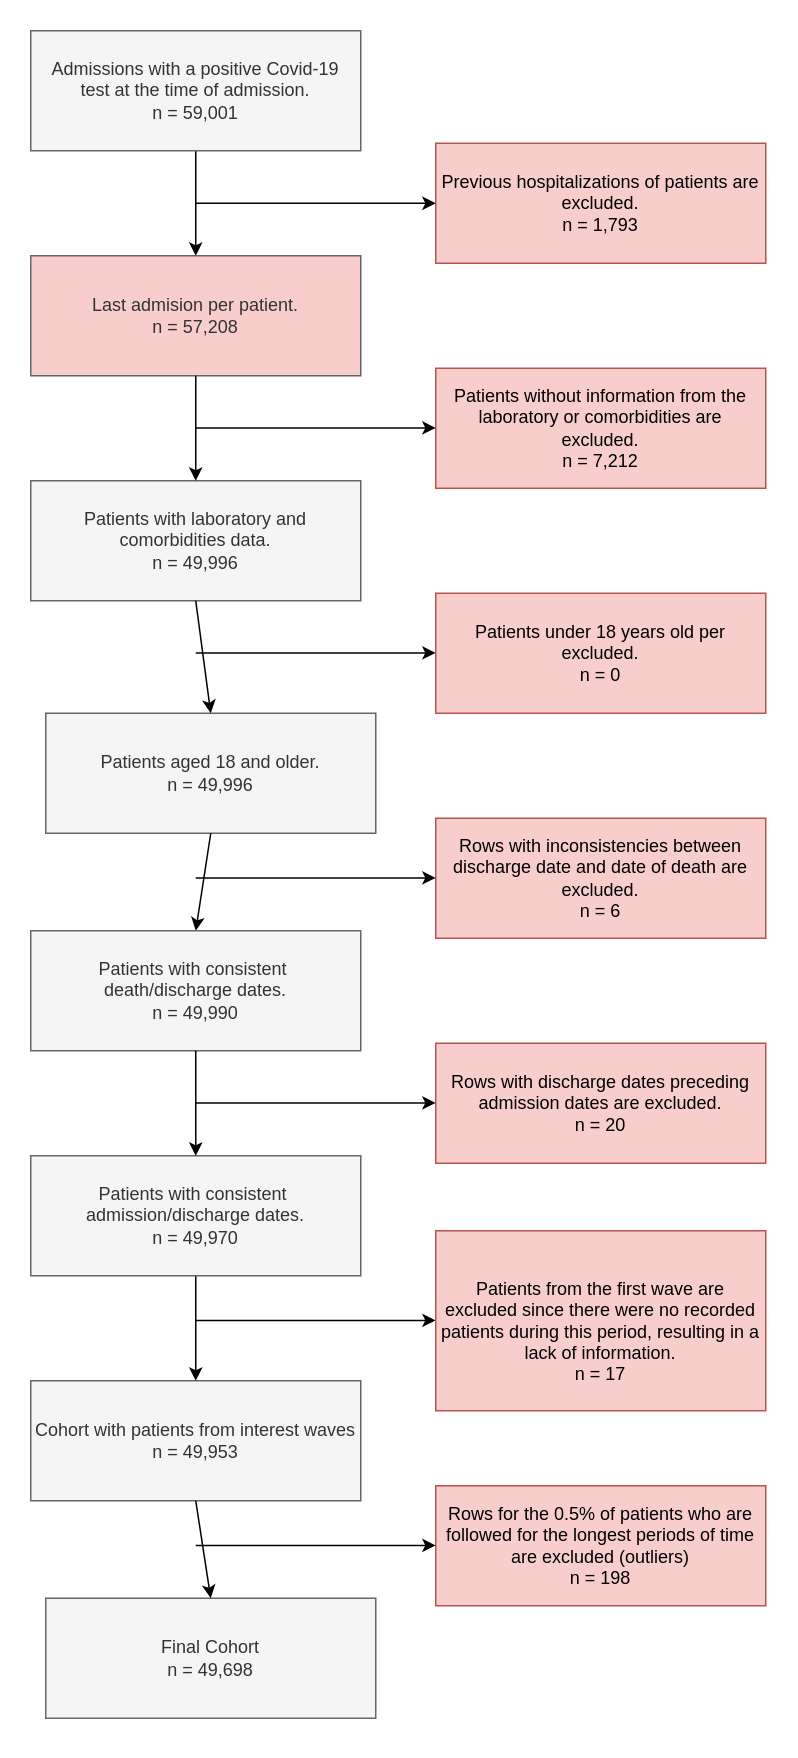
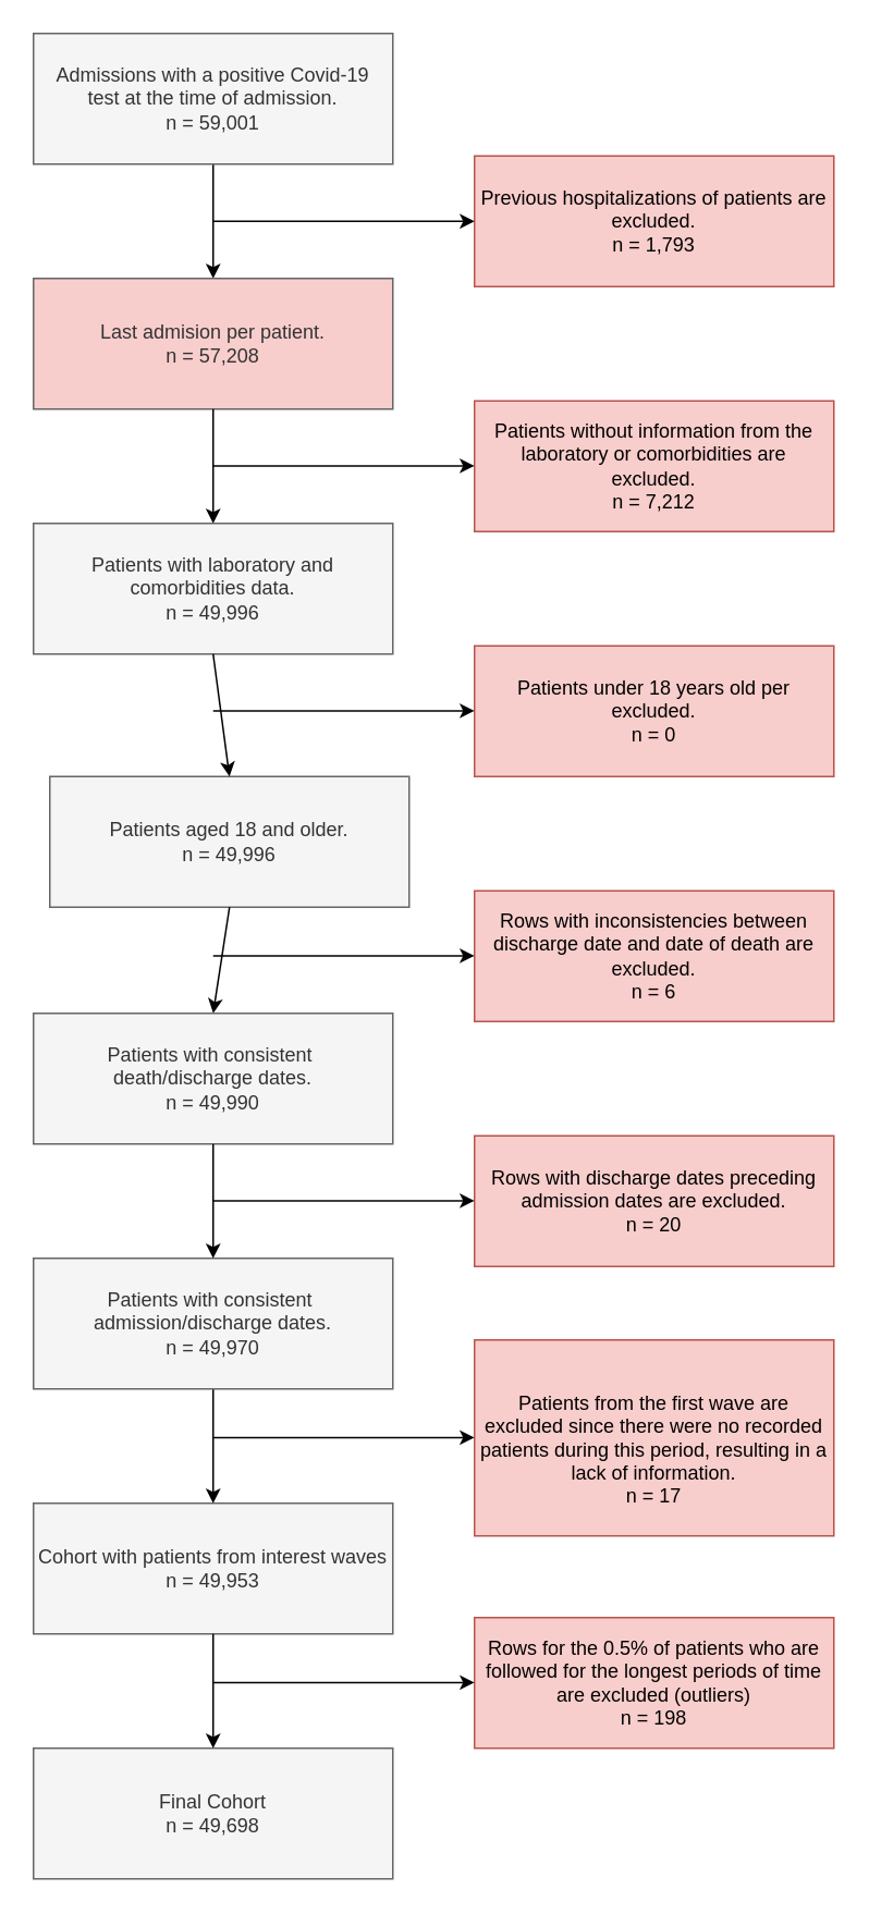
  <mxCell id="0" />
  <mxCell id="1" parent="0" />
  <mxCell id="2" value="Previous hospitalizations of patients are excluded.&lt;br&gt;n = 1,793" style="rounded=0;whiteSpace=wrap;html=1;fillColor=#f8cecc;strokeColor=#b85450;spacing=4;" parent="1" vertex="1"><mxGeometry x="290" y="95" width="220" height="80" as="geometry" /></mxCell>
  <mxCell id="3" value="Patients with laboratory and comorbidities data.&lt;br&gt;n = 49,996" style="rounded=0;whiteSpace=wrap;html=1;fillColor=#f5f5f5;fontColor=#333333;strokeColor=#666666;spacing=4;" parent="1" vertex="1"><mxGeometry x="20" y="320" width="220" height="80" as="geometry" /></mxCell>
  <mxCell id="4" value="Patients without information from the laboratory or comorbidities are excluded.&lt;br&gt;n = 7,212" style="rounded=0;whiteSpace=wrap;html=1;fillColor=#f8cecc;strokeColor=#b85450;spacing=4;" parent="1" vertex="1"><mxGeometry x="290" y="245" width="220" height="80" as="geometry" /></mxCell>
  <mxCell id="5" value="Patients aged 18 and older.&lt;br&gt;n = 49,996" style="rounded=0;whiteSpace=wrap;html=1;fillColor=#f5f5f5;fontColor=#333333;strokeColor=#666666;spacing=4;" parent="1" vertex="1"><mxGeometry x="30" y="475" width="220" height="80" as="geometry" /></mxCell>
  <mxCell id="6" value="Patients under 18 years old per excluded.&lt;br&gt;n = 0" style="rounded=0;whiteSpace=wrap;html=1;fillColor=#f8cecc;strokeColor=#b85450;spacing=4;" parent="1" vertex="1"><mxGeometry x="290" y="395" width="220" height="80" as="geometry" /></mxCell>
  <mxCell id="7" value="Rows with inconsistencies between discharge date and date of death are excluded.&lt;br&gt;n = 6" style="rounded=0;whiteSpace=wrap;html=1;fillColor=#f8cecc;strokeColor=#b85450;spacing=4;" parent="1" vertex="1"><mxGeometry x="290" y="545" width="220" height="80" as="geometry" /></mxCell>
  <mxCell id="8" value="Rows with discharge dates preceding admission dates are excluded.&lt;br&gt;n = 20" style="rounded=0;whiteSpace=wrap;html=1;fillColor=#f8cecc;strokeColor=#b85450;spacing=4;" parent="1" vertex="1"><mxGeometry x="290" y="695" width="220" height="80" as="geometry" /></mxCell>
  <mxCell id="9" value="Cohort with patients from interest waves&lt;br&gt;n = 49,953" style="rounded=0;whiteSpace=wrap;html=1;fillColor=#f5f5f5;fontColor=#333333;strokeColor=#666666;spacing=4;" parent="1" vertex="1"><mxGeometry x="20" y="920" width="220" height="80" as="geometry" /></mxCell>
  <mxCell id="10" value="" style="endArrow=classic;html=1;rounded=0;exitX=0.5;exitY=1;exitDx=0;exitDy=0;entryX=0.5;entryY=0;entryDx=0;entryDy=0;" parent="1" source="11" target="12" edge="1"><mxGeometry width="50" height="50" relative="1" as="geometry"><mxPoint x="190" y="450" as="sourcePoint" /><mxPoint x="130" y="160" as="targetPoint" /></mxGeometry></mxCell>
  <mxCell id="11" value="Admissions with a positive Covid-19 test at the time of admission.&lt;br/&gt;n = 59,001" style="rounded=0;whiteSpace=wrap;html=1;fillColor=#f5f5f5;fontColor=#333333;strokeColor=#666666;spacing=4;" parent="1" vertex="1"><mxGeometry x="20" y="20" width="220" height="80" as="geometry" /></mxCell>
  <mxCell id="12" value="Last admision per patient. &lt;br&gt;n = 57,208" style="rounded=0;whiteSpace=wrap;html=1;fillColor=#f8cecc;fontColor=#333333;strokeColor=#666666;spacing=4;" parent="1" vertex="1"><mxGeometry x="20" y="170" width="220" height="80" as="geometry" /></mxCell>
  <mxCell id="13" value="" style="endArrow=classic;html=1;rounded=0;exitX=0.5;exitY=1;exitDx=0;exitDy=0;entryX=0.5;entryY=0;entryDx=0;entryDy=0;" parent="1" source="12" target="3" edge="1"><mxGeometry width="50" height="50" relative="1" as="geometry"><mxPoint x="140" y="110" as="sourcePoint" /><mxPoint x="140" y="180" as="targetPoint" /></mxGeometry></mxCell>
  <mxCell id="14" value="" style="endArrow=classic;html=1;rounded=0;exitX=0.5;exitY=1;exitDx=0;exitDy=0;entryX=0.5;entryY=0;entryDx=0;entryDy=0;" parent="1" source="3" target="5" edge="1"><mxGeometry width="50" height="50" relative="1" as="geometry"><mxPoint x="130" y="350" as="sourcePoint" /><mxPoint x="180" y="300" as="targetPoint" /></mxGeometry></mxCell>
  <mxCell id="15" value="" style="endArrow=classic;html=1;rounded=0;entryX=0.5;entryY=0;entryDx=0;entryDy=0;exitX=0.5;exitY=1;exitDx=0;exitDy=0;" parent="1" source="5" target="22" edge="1"><mxGeometry width="50" height="50" relative="1" as="geometry"><mxPoint x="90" y="600" as="sourcePoint" /><mxPoint x="180" y="410" as="targetPoint" /></mxGeometry></mxCell>
  <mxCell id="16" value="" style="endArrow=classic;html=1;rounded=0;exitX=0.5;exitY=1;exitDx=0;exitDy=0;entryX=0.5;entryY=0;entryDx=0;entryDy=0;" parent="1" source="23" target="9" edge="1"><mxGeometry width="50" height="50" relative="1" as="geometry"><mxPoint x="130" y="770" as="sourcePoint" /><mxPoint x="180" y="720" as="targetPoint" /></mxGeometry></mxCell>
  <mxCell id="17" value="" style="endArrow=classic;html=1;rounded=0;entryX=0;entryY=0.5;entryDx=0;entryDy=0;" parent="1" target="2" edge="1"><mxGeometry width="50" height="50" relative="1" as="geometry"><mxPoint x="130" y="135" as="sourcePoint" /><mxPoint x="180" y="170" as="targetPoint" /></mxGeometry></mxCell>
  <mxCell id="18" value="" style="endArrow=classic;html=1;rounded=0;entryX=0;entryY=0.5;entryDx=0;entryDy=0;" parent="1" edge="1"><mxGeometry width="50" height="50" relative="1" as="geometry"><mxPoint x="130" y="284.75" as="sourcePoint" /><mxPoint x="290" y="284.75" as="targetPoint" /></mxGeometry></mxCell>
  <mxCell id="19" value="" style="endArrow=classic;html=1;rounded=0;entryX=0;entryY=0.5;entryDx=0;entryDy=0;" parent="1" edge="1"><mxGeometry width="50" height="50" relative="1" as="geometry"><mxPoint x="130" y="434.75" as="sourcePoint" /><mxPoint x="290" y="434.75" as="targetPoint" /></mxGeometry></mxCell>
  <mxCell id="20" value="" style="endArrow=classic;html=1;rounded=0;entryX=0;entryY=0.5;entryDx=0;entryDy=0;" parent="1" edge="1"><mxGeometry width="50" height="50" relative="1" as="geometry"><mxPoint x="130" y="584.75" as="sourcePoint" /><mxPoint x="290" y="584.75" as="targetPoint" /></mxGeometry></mxCell>
  <mxCell id="21" value="" style="endArrow=classic;html=1;rounded=0;entryX=0;entryY=0.5;entryDx=0;entryDy=0;" parent="1" edge="1"><mxGeometry width="50" height="50" relative="1" as="geometry"><mxPoint x="130" y="734.75" as="sourcePoint" /><mxPoint x="290" y="734.75" as="targetPoint" /></mxGeometry></mxCell>
  <mxCell id="22" value="Patients with consistent&amp;nbsp; death/discharge dates.&lt;br&gt;n = 49,990" style="rounded=0;whiteSpace=wrap;html=1;fillColor=#f5f5f5;fontColor=#333333;strokeColor=#666666;spacing=4;" parent="1" vertex="1"><mxGeometry x="20" y="620" width="220" height="80" as="geometry" /></mxCell>
  <mxCell id="23" value="Patients with consistent&amp;nbsp; admission/discharge dates.&lt;br&gt;n = 49,970" style="rounded=0;whiteSpace=wrap;html=1;fillColor=#f5f5f5;fontColor=#333333;strokeColor=#666666;spacing=4;" parent="1" vertex="1"><mxGeometry x="20" y="770" width="220" height="80" as="geometry" /></mxCell>
  <mxCell id="24" value="" style="endArrow=classic;html=1;rounded=0;exitX=0.5;exitY=1;exitDx=0;exitDy=0;entryX=0.5;entryY=0;entryDx=0;entryDy=0;" parent="1" source="22" target="23" edge="1"><mxGeometry width="50" height="50" relative="1" as="geometry"><mxPoint x="130" y="660" as="sourcePoint" /><mxPoint x="180" y="610" as="targetPoint" /></mxGeometry></mxCell>
  <mxCell id="25" value="Rows for the 0.5% of patients who are followed for the longest periods of time are excluded (outliers)&lt;br&gt;n = 198" style="rounded=0;whiteSpace=wrap;html=1;fillColor=#f8cecc;strokeColor=#b85450;spacing=4;" parent="1" vertex="1"><mxGeometry x="290" y="990" width="220" height="80" as="geometry" /></mxCell>
  <mxCell id="26" value="" style="endArrow=classic;html=1;rounded=0;entryX=0;entryY=0.5;entryDx=0;entryDy=0;" parent="1" edge="1"><mxGeometry width="50" height="50" relative="1" as="geometry"><mxPoint x="130" y="879.75" as="sourcePoint" /><mxPoint x="290" y="879.75" as="targetPoint" /></mxGeometry></mxCell>
- <mxCell id="27" value="Final Cohort&lt;br&gt;n = 49,698" style="rounded=0;whiteSpace=wrap;html=1;fillColor=#f5f5f5;fontColor=#333333;strokeColor=#666666;spacing=4;" parent="1" vertex="1"><mxGeometry x="30" y="1065" width="220" height="80" as="geometry" /></mxCell>
+ <mxCell id="27" value="Final Cohort&lt;br&gt;n = 49,698" style="rounded=0;whiteSpace=wrap;html=1;fillColor=#f5f5f5;fontColor=#333333;strokeColor=#666666;spacing=4;" parent="1" vertex="1"><mxGeometry x="20" y="1070" width="220" height="80" as="geometry" /></mxCell>
  <mxCell id="28" value="" style="endArrow=classic;html=1;rounded=0;exitX=0.5;exitY=1;exitDx=0;exitDy=0;entryX=0.5;entryY=0;entryDx=0;entryDy=0;" parent="1" target="27" edge="1"><mxGeometry width="50" height="50" relative="1" as="geometry"><mxPoint x="130" y="1000" as="sourcePoint" /><mxPoint x="180" y="870" as="targetPoint" /></mxGeometry></mxCell>
  <mxCell id="29" value="&amp;nbsp;&lt;br&gt;&lt;div&gt;Patients from the first wave are excluded since there were no recorded patients during this period, resulting in a lack of information.&lt;/div&gt;&lt;div&gt;n = 17&lt;/div&gt;" style="rounded=0;whiteSpace=wrap;html=1;fillColor=#f8cecc;strokeColor=#b85450;spacing=4;" parent="1" vertex="1"><mxGeometry x="290" y="820" width="220" height="120" as="geometry" /></mxCell>
  <mxCell id="30" value="" style="endArrow=classic;html=1;rounded=0;entryX=0;entryY=0.5;entryDx=0;entryDy=0;" parent="1" edge="1"><mxGeometry width="50" height="50" relative="1" as="geometry"><mxPoint x="130" y="1029.75" as="sourcePoint" /><mxPoint x="290" y="1029.75" as="targetPoint" /></mxGeometry></mxCell>
